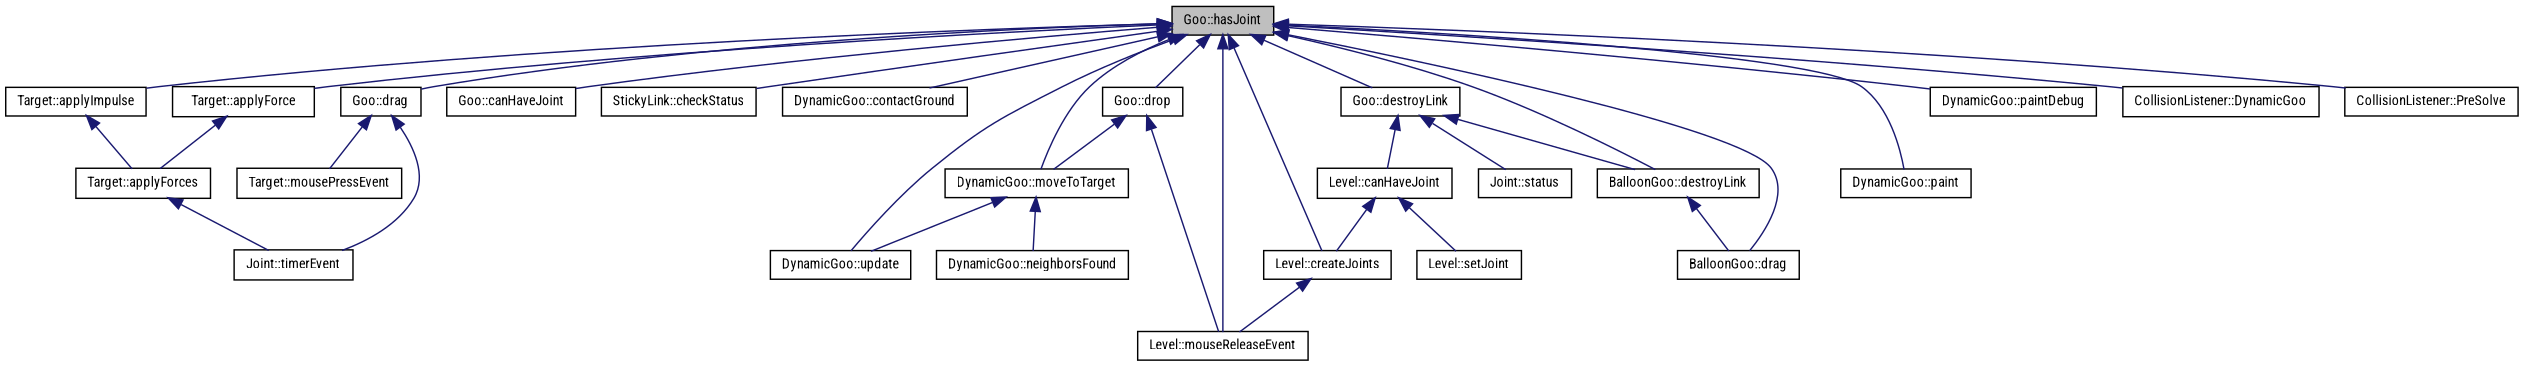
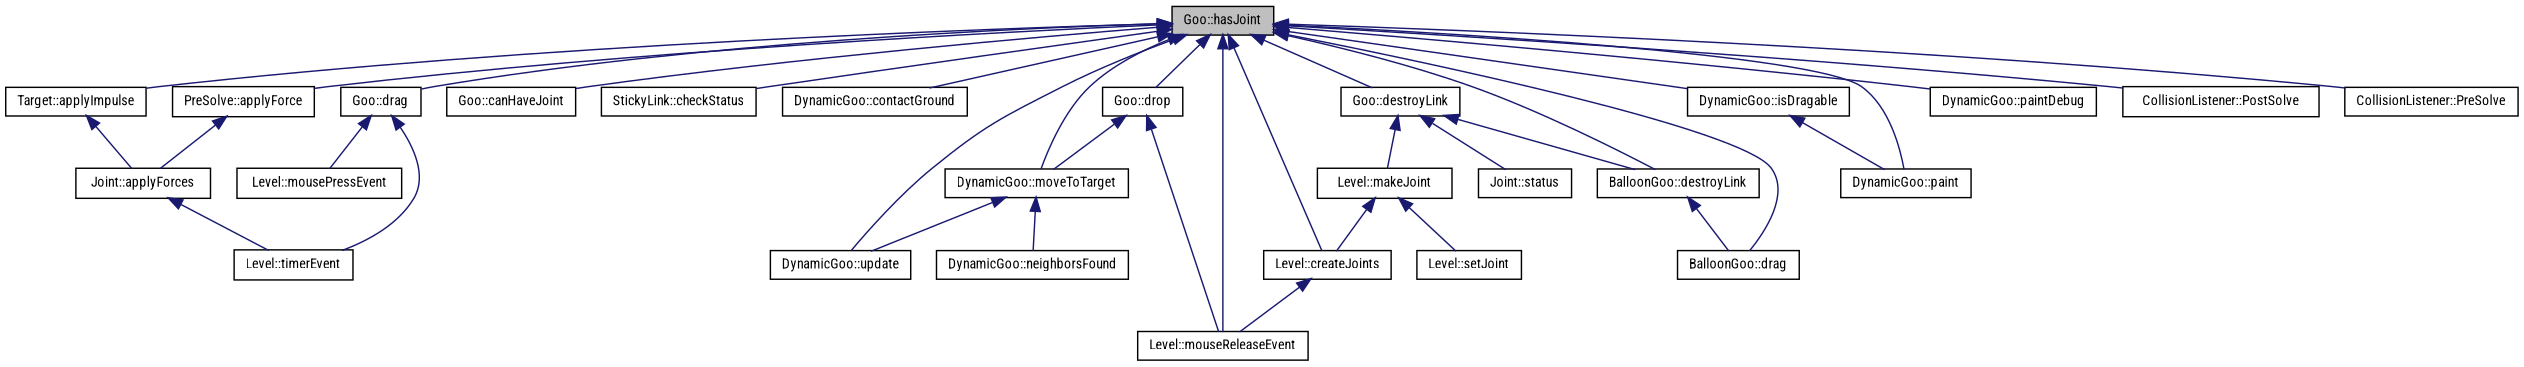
  digraph {
    fontname="Roboto Condensed"
    rankdir=TB
    node [color=black fillcolor=white fontname="Roboto Condensed" fontsize=10 shape=record style=filled]
    edge [color=midnightblue dir=back fontname="Roboto Condensed" fontsize=10 labelfontname=Helvetica labelfontsize=10 style=solid]
    n1 [fillcolor=grey75 fontcolor=black height=0.2 label="Goo::hasJoint" width=0.4]
-   n2 [height=0.2 label="Target::applyForce" width=0.4]
+   n2 [height=0.2 label="PreSolve::applyForce" width=0.4]
    n3 [height=0.2 label="Target::applyImpulse" width=0.4]
    n4 [height=0.2 label="Goo::canHaveJoint" width=0.4]
    n5 [height=0.2 label="StickyLink::checkStatus" width=0.4]
    n6 [height=0.2 label="DynamicGoo::contactGround" width=0.4]
    n7 [height=0.2 label="Level::createJoints" width=0.4]
    n8 [height=0.2 label="Level::mouseReleaseEvent" width=0.4]
    n9 [height=0.2 label="BalloonGoo::destroyLink" width=0.4]
    n10 [height=0.2 label="BalloonGoo::drag" width=0.4]
    n11 [height=0.2 label="Goo::destroyLink" width=0.4]
    n12 [height=0.2 label="Goo::drag" width=0.4]
    n13 [height=0.2 label="Goo::drop" width=0.4]
    n14 [height=0.2 label="DynamicGoo::moveToTarget" width=0.4]
    n15 [height=0.2 label="DynamicGoo::update" width=0.4]
+   n16 [height=0.2 label="DynamicGoo::isDragable" width=0.4]
    n17 [height=0.2 label="DynamicGoo::paint" width=0.4]
    n18 [height=0.2 label="DynamicGoo::paintDebug" width=0.4]
-   n19 [height=0.2 label="CollisionListener::DynamicGoo" width=0.4]
+   n19 [height=0.2 label="CollisionListener::PostSolve" width=0.4]
    n20 [height=0.2 label="CollisionListener::PreSolve" width=0.4]
-   n21 [height=0.2 label="Target::applyForces" width=0.4]
+   n21 [height=0.2 label="Joint::applyForces" width=0.4]
    n22 [height=0.2 label="Joint::status" width=0.4]
-   n23 [height=0.2 label="Level::canHaveJoint" width=0.4]
-   n24 [height=0.2 label="Joint::timerEvent" width=0.4]
-   n25 [height=0.2 label="Target::mousePressEvent" width=0.4]
+   n23 [height=0.2 label="Level::makeJoint" width=0.4]
+   n24 [height=0.2 label="Level::timerEvent" width=0.4]
+   n25 [height=0.2 label="Level::mousePressEvent" width=0.4]
    n26 [height=0.2 label="DynamicGoo::neighborsFound" width=0.4]
    n27 [height=0.2 label="Level::setJoint" width=0.4]
    n1 -> n2
    n1 -> n3
    n1 -> n4
    n1 -> n5
    n1 -> n6
    n1 -> n7
    n1 -> n8
    n1 -> n9
    n1 -> n10
    n1 -> n11
    n1 -> n12
    n1 -> n13
    n1 -> n14
    n1 -> n15
+   n1 -> n16
    n1 -> n17
    n1 -> n18
    n1 -> n19
    n1 -> n20
    n2 -> n21
    n3 -> n21
    n7 -> n8
    n9 -> n10
    n11 -> n9
    n11 -> n22
    n11 -> n23
    n12 -> n24
    n12 -> n25
    n13 -> n8
    n13 -> n14
    n14 -> n15
    n14 -> n26
+   n16 -> n17
    n21 -> n24
    n23 -> n7
    n23 -> n27
  }
